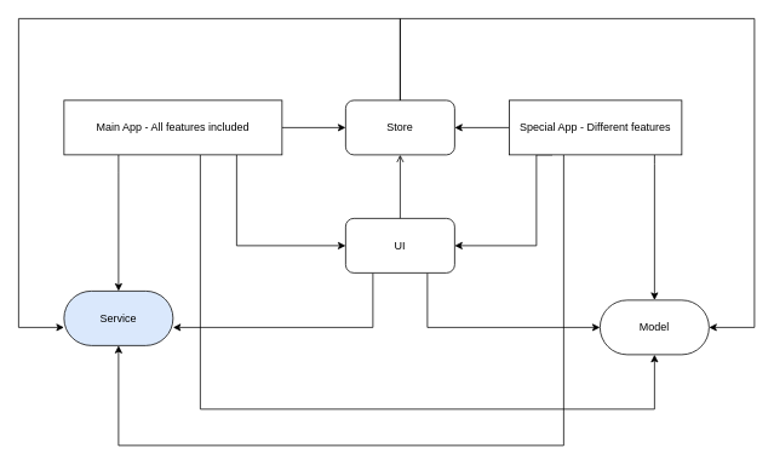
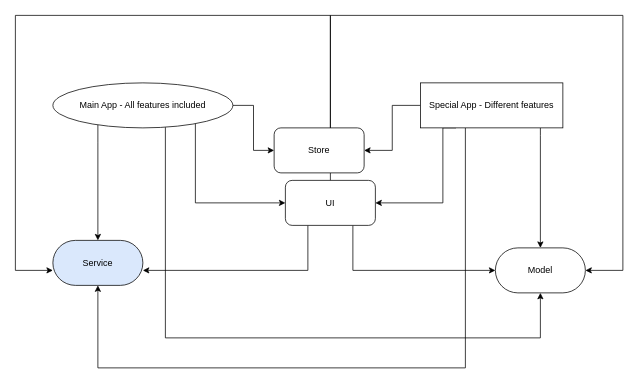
  <mxCell id="0" />
  <mxCell id="1" parent="0" />
  <mxCell id="2" style="edgeStyle=orthogonalEdgeStyle;rounded=0;orthogonalLoop=1;jettySize=auto;html=1;entryX=0;entryY=0.5;entryDx=0;entryDy=0;" edge="1" parent="1" source="6" target="17"><mxGeometry relative="1" as="geometry"><Array as="points"><mxPoint x="260" y="270" /></Array></mxGeometry></mxCell>
  <mxCell id="3" style="edgeStyle=orthogonalEdgeStyle;rounded=0;orthogonalLoop=1;jettySize=auto;html=1;entryX=0;entryY=0.5;entryDx=0;entryDy=0;" edge="1" parent="1" source="6" target="20"><mxGeometry relative="1" as="geometry" /></mxCell>
  <mxCell id="4" style="edgeStyle=orthogonalEdgeStyle;rounded=0;orthogonalLoop=1;jettySize=auto;html=1;" edge="1" parent="1" source="6" target="12"><mxGeometry relative="1" as="geometry"><Array as="points"><mxPoint x="130" y="190" /><mxPoint x="130" y="190" /></Array></mxGeometry></mxCell>
  <mxCell id="5" style="edgeStyle=orthogonalEdgeStyle;rounded=0;orthogonalLoop=1;jettySize=auto;html=1;entryX=0.5;entryY=1;entryDx=0;entryDy=0;" edge="1" parent="1" source="6" target="13"><mxGeometry relative="1" as="geometry"><Array as="points"><mxPoint x="220" y="450" /><mxPoint x="720" y="450" /></Array></mxGeometry></mxCell>
- <mxCell id="6" value="Main App - All features included" style="rounded=0;whiteSpace=wrap;html=1;" vertex="1" parent="1"><mxGeometry x="70" y="110" width="240" height="60" as="geometry" /></mxCell>
+ <mxCell id="6" value="Main App - All features included" style="ellipse;whiteSpace=wrap;html=1;" vertex="1" parent="1"><mxGeometry x="70" y="110" width="240" height="60" as="geometry" /></mxCell>
  <mxCell id="7" style="edgeStyle=orthogonalEdgeStyle;rounded=0;orthogonalLoop=1;jettySize=auto;html=1;exitX=0.25;exitY=1;exitDx=0;exitDy=0;entryX=1;entryY=0.5;entryDx=0;entryDy=0;" edge="1" parent="1" source="11" target="17"><mxGeometry relative="1" as="geometry"><Array as="points"><mxPoint x="590" y="170" /><mxPoint x="590" y="270" /></Array></mxGeometry></mxCell>
  <mxCell id="8" style="edgeStyle=orthogonalEdgeStyle;rounded=0;orthogonalLoop=1;jettySize=auto;html=1;entryX=1;entryY=0.5;entryDx=0;entryDy=0;" edge="1" parent="1" source="11" target="20"><mxGeometry relative="1" as="geometry" /></mxCell>
  <mxCell id="9" style="edgeStyle=orthogonalEdgeStyle;rounded=0;orthogonalLoop=1;jettySize=auto;html=1;" edge="1" parent="1" source="11" target="13"><mxGeometry relative="1" as="geometry"><Array as="points"><mxPoint x="720" y="180" /><mxPoint x="720" y="180" /></Array></mxGeometry></mxCell>
  <mxCell id="10" style="edgeStyle=orthogonalEdgeStyle;rounded=0;orthogonalLoop=1;jettySize=auto;html=1;entryX=0.5;entryY=1;entryDx=0;entryDy=0;" edge="1" parent="1" source="11" target="12"><mxGeometry relative="1" as="geometry"><Array as="points"><mxPoint x="620" y="490" /><mxPoint x="130" y="490" /></Array></mxGeometry></mxCell>
  <mxCell id="11" value="Special App - Different features" style="rounded=0;whiteSpace=wrap;html=1;" vertex="1" parent="1"><mxGeometry x="560" y="110" width="190" height="60" as="geometry" /></mxCell>
  <mxCell id="12" value="Service" style="rounded=1;whiteSpace=wrap;html=1;arcSize=50;fillColor=#dae8fc;" vertex="1" parent="1"><mxGeometry x="70" y="320" width="120" height="60" as="geometry" /></mxCell>
  <mxCell id="13" value="Model" style="rounded=1;whiteSpace=wrap;html=1;arcSize=50;" vertex="1" parent="1"><mxGeometry x="660" y="330" width="120" height="60" as="geometry" /></mxCell>
  <mxCell id="14" style="edgeStyle=orthogonalEdgeStyle;rounded=0;orthogonalLoop=1;jettySize=auto;html=1;endArrow=open;" edge="1" parent="1" source="17" target="20"><mxGeometry relative="1" as="geometry" /></mxCell>
  <mxCell id="15" style="edgeStyle=orthogonalEdgeStyle;rounded=0;orthogonalLoop=1;jettySize=auto;html=1;" edge="1" parent="1" source="17"><mxGeometry relative="1" as="geometry"><mxPoint x="190" y="360" as="targetPoint" /><Array as="points"><mxPoint x="410" y="360" /></Array></mxGeometry></mxCell>
  <mxCell id="16" style="edgeStyle=orthogonalEdgeStyle;rounded=0;orthogonalLoop=1;jettySize=auto;html=1;entryX=0;entryY=0.5;entryDx=0;entryDy=0;" edge="1" parent="1" source="17" target="13"><mxGeometry relative="1" as="geometry"><Array as="points"><mxPoint x="470" y="360" /></Array></mxGeometry></mxCell>
  <mxCell id="17" value="UI" style="rounded=1;whiteSpace=wrap;html=1;" vertex="1" parent="1"><mxGeometry x="380" y="240" width="120" height="60" as="geometry" /></mxCell>
  <mxCell id="18" style="edgeStyle=orthogonalEdgeStyle;rounded=0;orthogonalLoop=1;jettySize=auto;html=1;entryX=1;entryY=0.5;entryDx=0;entryDy=0;" edge="1" parent="1" source="20" target="13"><mxGeometry relative="1" as="geometry"><Array as="points"><mxPoint x="440" y="20" /><mxPoint x="830" y="20" /><mxPoint x="830" y="360" /></Array></mxGeometry></mxCell>
  <mxCell id="19" style="edgeStyle=orthogonalEdgeStyle;rounded=0;orthogonalLoop=1;jettySize=auto;html=1;" edge="1" parent="1" source="20"><mxGeometry relative="1" as="geometry"><mxPoint x="70" y="360" as="targetPoint" /><Array as="points"><mxPoint x="440" y="20" /><mxPoint x="20" y="20" /><mxPoint x="20" y="360" /></Array></mxGeometry></mxCell>
- <mxCell id="20" value="Store" style="rounded=1;whiteSpace=wrap;html=1;" vertex="1" parent="1"><mxGeometry x="380" y="110" width="120" height="60" as="geometry" /></mxCell>
+ <mxCell id="20" value="Store" style="rounded=1;whiteSpace=wrap;html=1;" vertex="1" parent="1"><mxGeometry x="365" y="170" width="120" height="60" as="geometry" /></mxCell>
